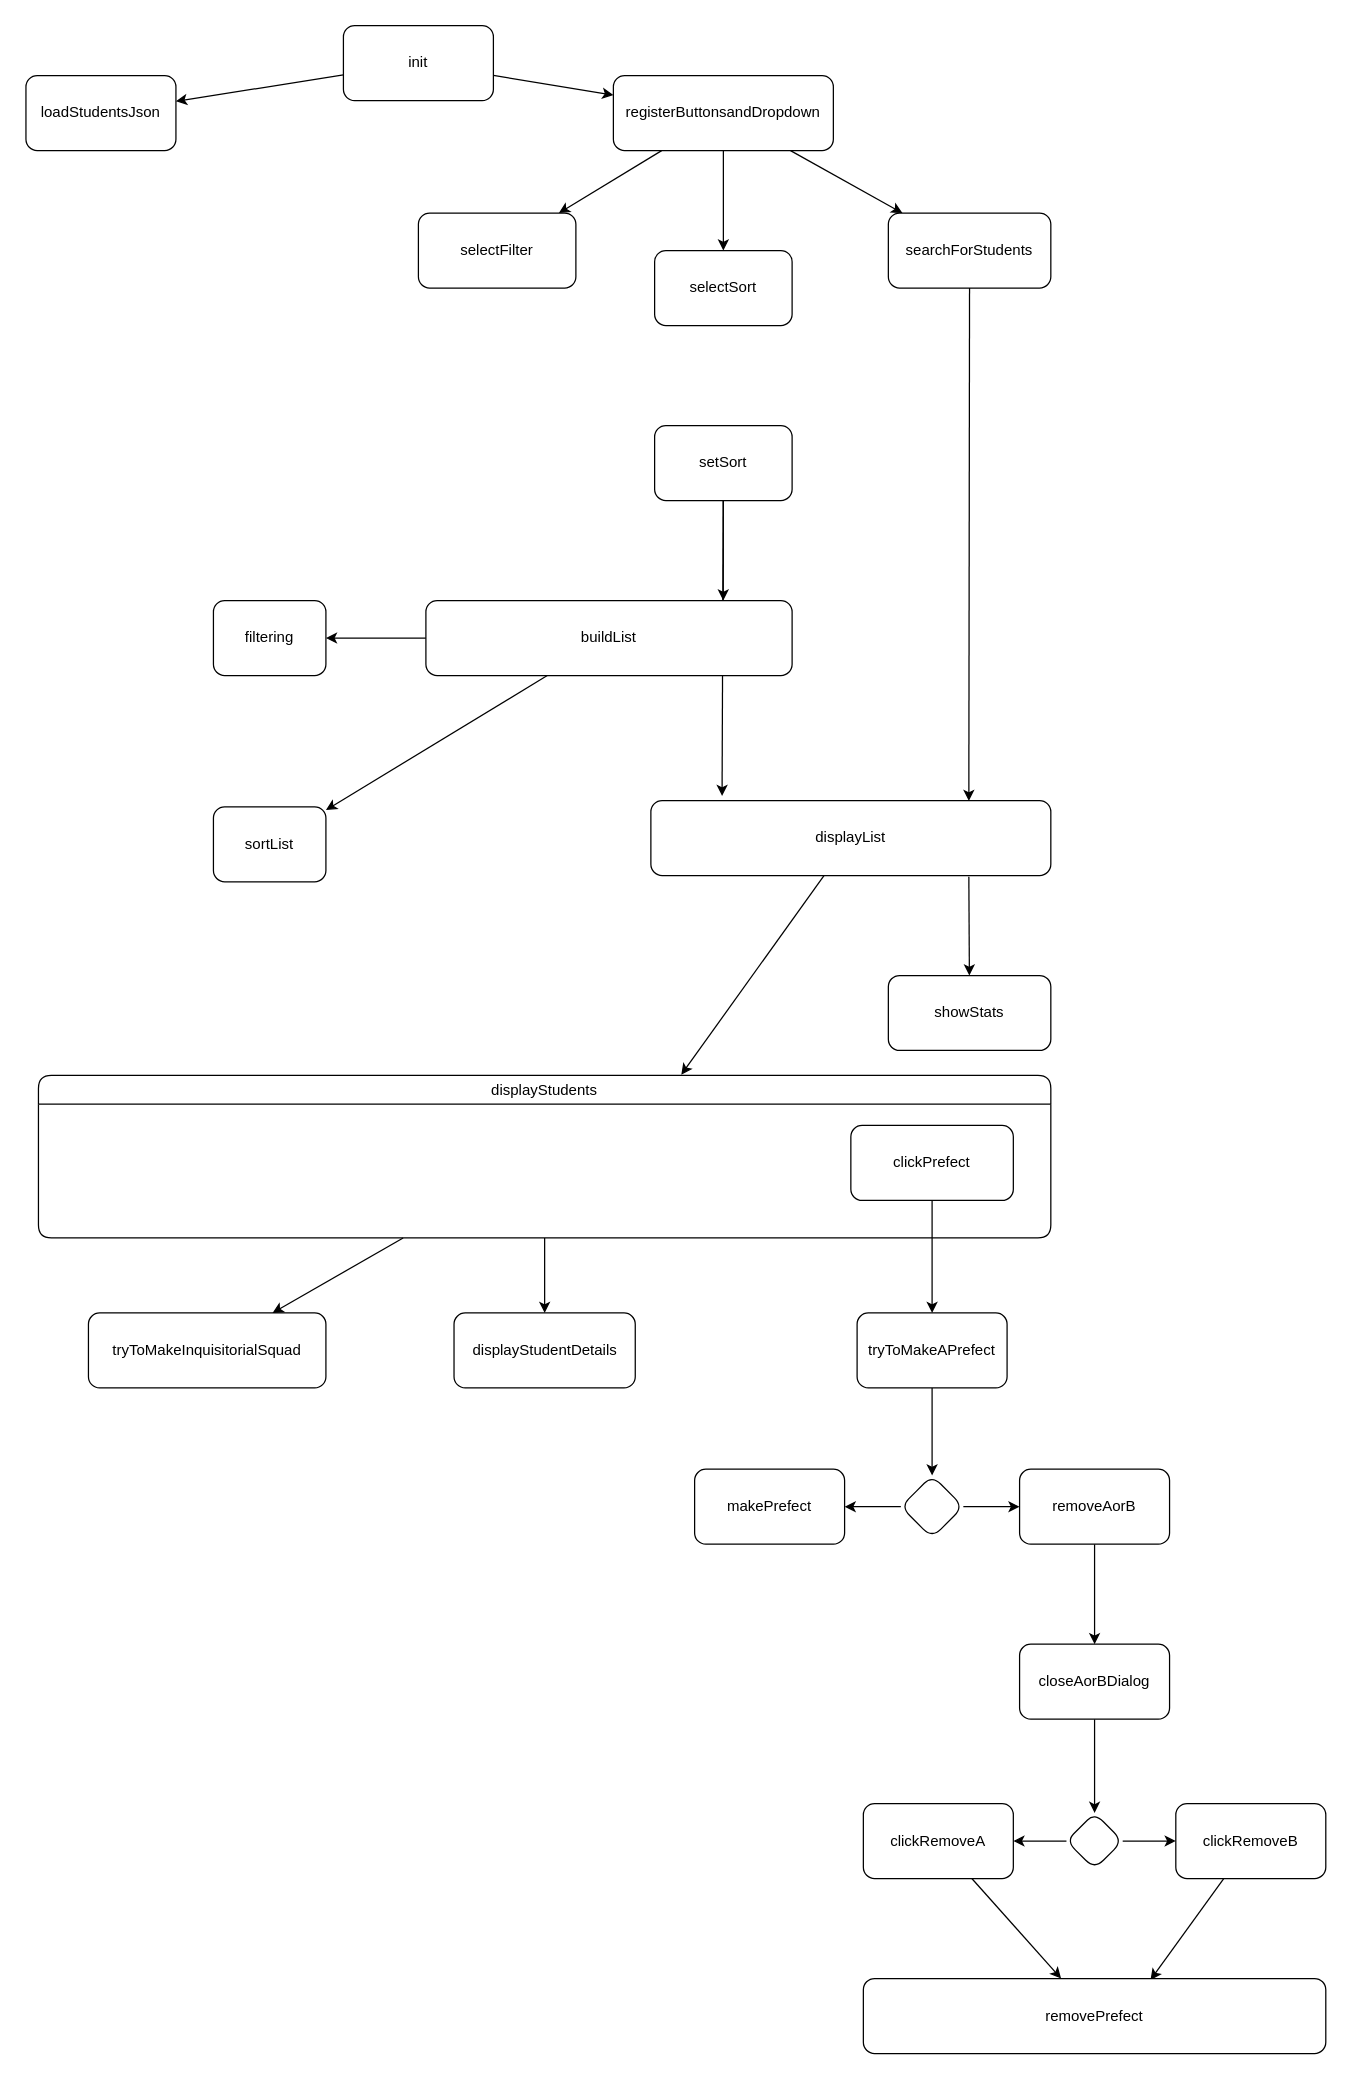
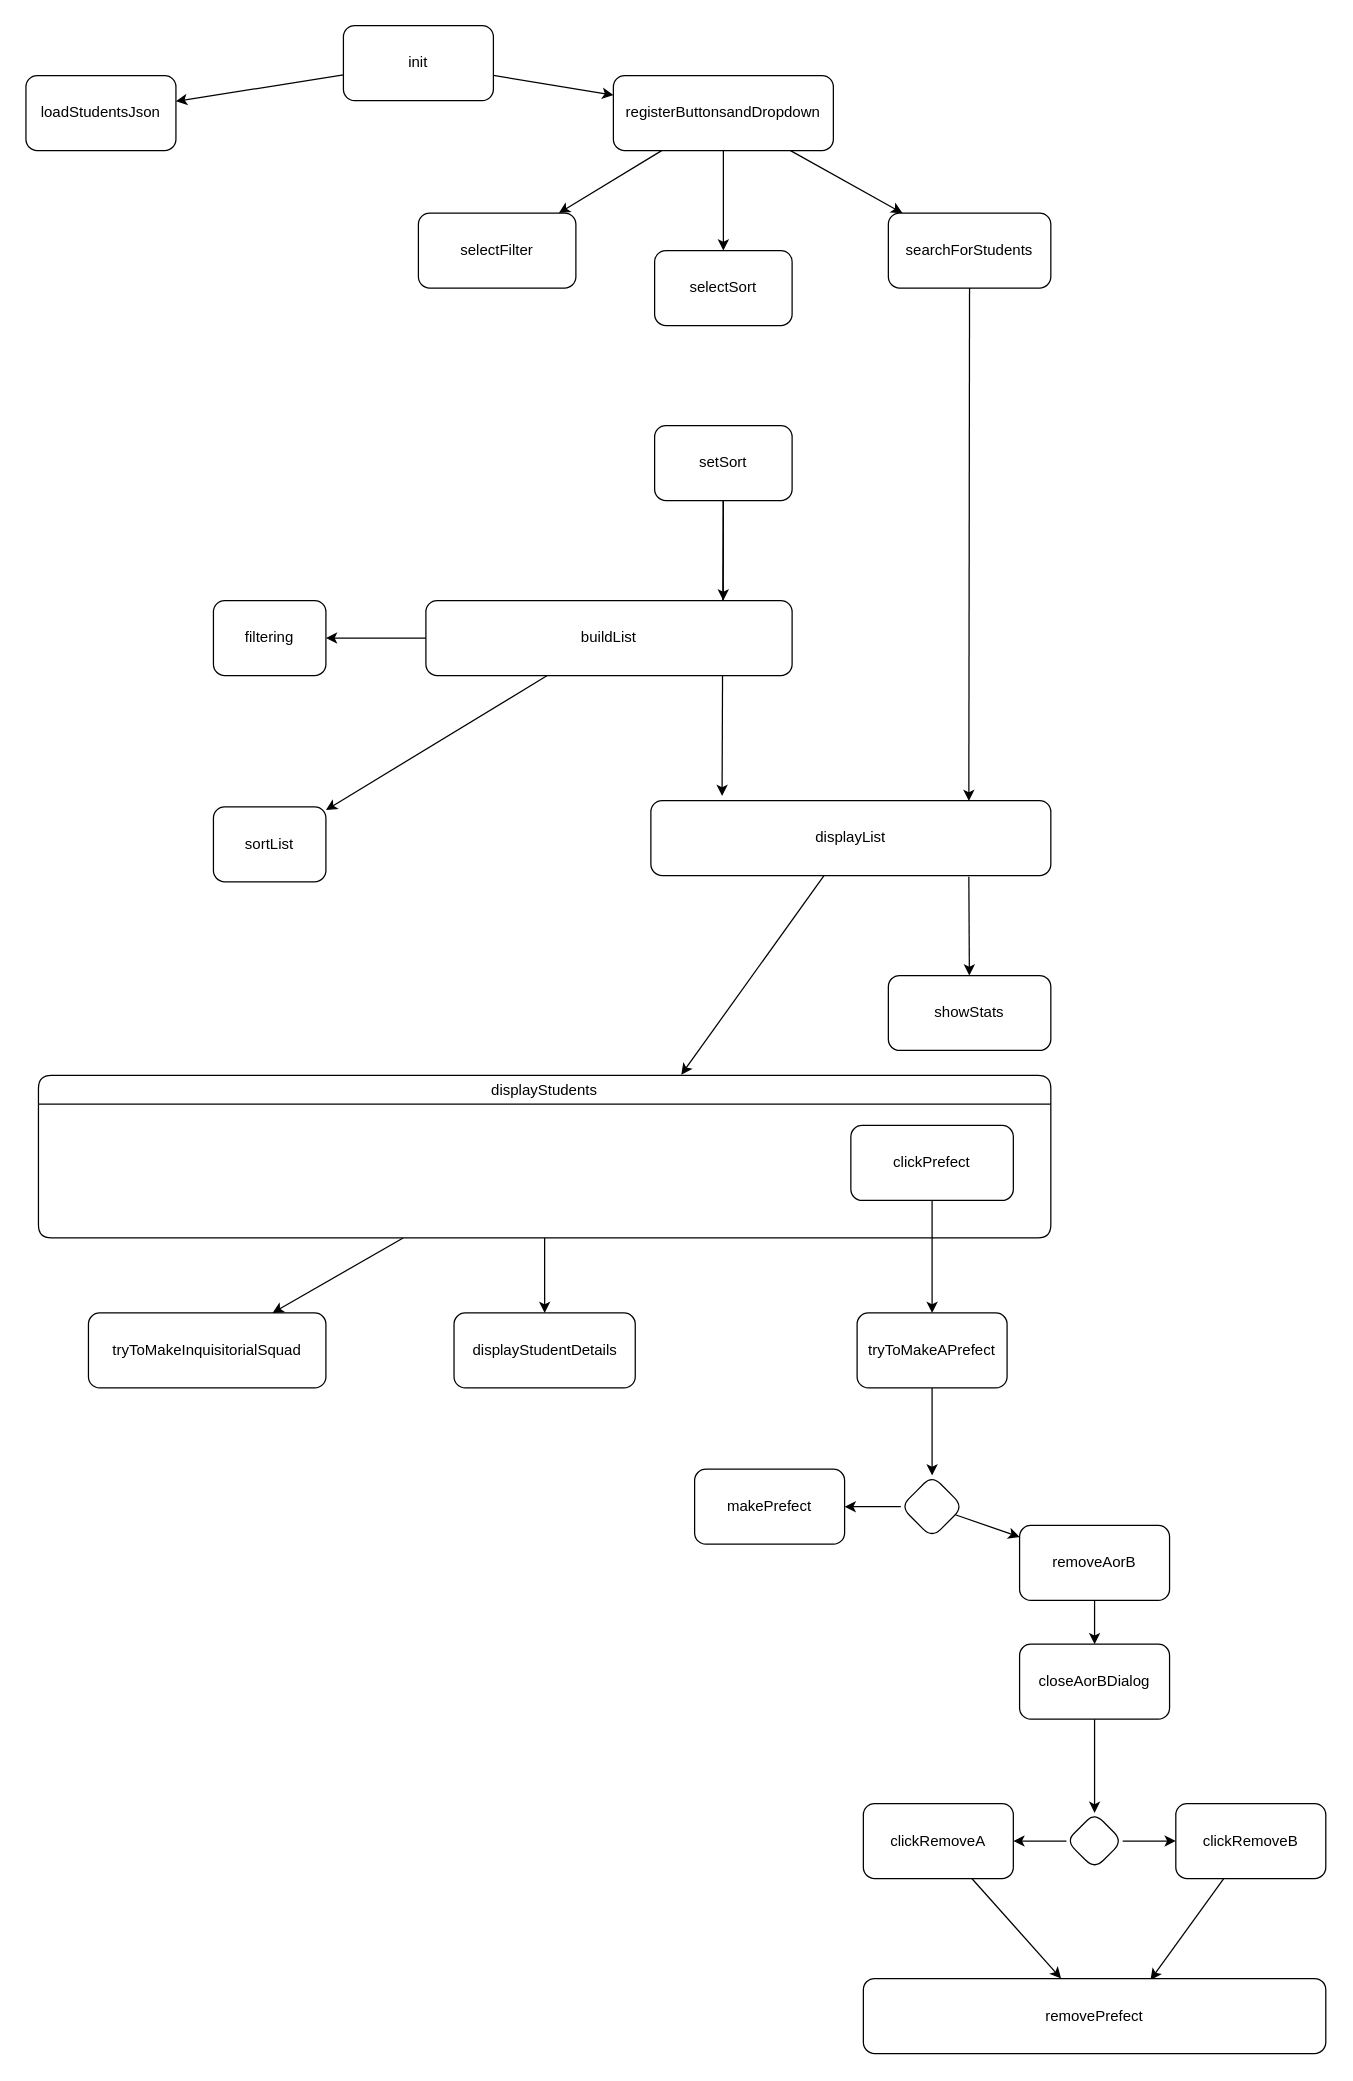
  <mxCell id="0" />
  <mxCell id="1" parent="0" />
  <mxCell id="2" value="" style="edgeStyle=none;html=1;" edge="1" parent="1" source="4" target="5"><mxGeometry relative="1" as="geometry" /></mxCell>
  <mxCell id="3" value="" style="edgeStyle=none;html=1;" edge="1" parent="1" source="4" target="9"><mxGeometry relative="1" as="geometry" /></mxCell>
  <mxCell id="4" value="init" style="rounded=1;whiteSpace=wrap;html=1;" vertex="1" parent="1"><mxGeometry x="274" y="20" width="120" height="60" as="geometry" /></mxCell>
  <mxCell id="5" value="loadStudentsJson" style="rounded=1;whiteSpace=wrap;html=1;" vertex="1" parent="1"><mxGeometry x="20" y="60" width="120" height="60" as="geometry" /></mxCell>
  <mxCell id="6" value="" style="edgeStyle=none;html=1;" edge="1" parent="1" source="9" target="10"><mxGeometry relative="1" as="geometry" /></mxCell>
  <mxCell id="7" value="" style="edgeStyle=none;html=1;" edge="1" parent="1" source="9" target="11"><mxGeometry relative="1" as="geometry" /></mxCell>
  <mxCell id="8" value="" style="edgeStyle=none;html=1;" edge="1" parent="1" source="9" target="13"><mxGeometry relative="1" as="geometry" /></mxCell>
  <mxCell id="9" value="registerButtonsandDropdown" style="rounded=1;whiteSpace=wrap;html=1;" vertex="1" parent="1"><mxGeometry x="490" y="60" width="176" height="60" as="geometry" /></mxCell>
  <mxCell id="10" value="selectFilter" style="rounded=1;whiteSpace=wrap;html=1;" vertex="1" parent="1"><mxGeometry x="334" y="170" width="126" height="60" as="geometry" /></mxCell>
  <mxCell id="11" value="selectSort" style="rounded=1;whiteSpace=wrap;html=1;" vertex="1" parent="1"><mxGeometry x="523" y="200" width="110" height="60" as="geometry" /></mxCell>
  <mxCell id="12" value="" style="edgeStyle=none;html=1;entryX=0.795;entryY=0.006;entryDx=0;entryDy=0;entryPerimeter=0;" edge="1" parent="1" source="13" target="16"><mxGeometry relative="1" as="geometry" /></mxCell>
  <mxCell id="13" value="searchForStudents" style="rounded=1;whiteSpace=wrap;html=1;" vertex="1" parent="1"><mxGeometry x="710" y="170" width="130" height="60" as="geometry" /></mxCell>
  <mxCell id="14" value="" style="edgeStyle=none;html=1;exitX=0.795;exitY=1.017;exitDx=0;exitDy=0;exitPerimeter=0;" edge="1" parent="1" source="16" target="25"><mxGeometry relative="1" as="geometry" /></mxCell>
  <mxCell id="15" value="" style="edgeStyle=none;html=1;entryX=0.635;entryY=-0.005;entryDx=0;entryDy=0;entryPerimeter=0;" edge="1" parent="1" source="16" target="28"><mxGeometry relative="1" as="geometry"><mxPoint x="528.864" y="860" as="targetPoint" /></mxGeometry></mxCell>
  <mxCell id="16" value="displayList" style="rounded=1;whiteSpace=wrap;html=1;" vertex="1" parent="1"><mxGeometry x="520" y="640" width="320" height="60" as="geometry" /></mxCell>
  <mxCell id="17" style="edgeStyle=none;html=1;entryX=0.178;entryY=-0.061;entryDx=0;entryDy=0;entryPerimeter=0;" edge="1" parent="1" source="19" target="16"><mxGeometry relative="1" as="geometry"><mxPoint x="578" y="490" as="targetPoint" /></mxGeometry></mxCell>
  <mxCell id="18" value="" style="edgeStyle=none;html=1;entryX=0.812;entryY=0;entryDx=0;entryDy=0;entryPerimeter=0;" edge="1" parent="1" source="19" target="22"><mxGeometry relative="1" as="geometry" /></mxCell>
  <mxCell id="19" value="setSort" style="rounded=1;whiteSpace=wrap;html=1;" vertex="1" parent="1"><mxGeometry x="523" y="340" width="110" height="60" as="geometry" /></mxCell>
  <mxCell id="20" value="" style="edgeStyle=none;html=1;" edge="1" parent="1" source="22" target="23"><mxGeometry relative="1" as="geometry" /></mxCell>
  <mxCell id="21" value="" style="edgeStyle=none;html=1;" edge="1" parent="1" source="22" target="24"><mxGeometry relative="1" as="geometry" /></mxCell>
  <mxCell id="22" value="buildList" style="rounded=1;whiteSpace=wrap;html=1;" vertex="1" parent="1"><mxGeometry x="340" y="480" width="293" height="60" as="geometry" /></mxCell>
  <mxCell id="23" value="filtering" style="rounded=1;whiteSpace=wrap;html=1;" vertex="1" parent="1"><mxGeometry x="170" y="480" width="90" height="60" as="geometry" /></mxCell>
  <mxCell id="24" value="sortList" style="rounded=1;whiteSpace=wrap;html=1;" vertex="1" parent="1"><mxGeometry x="170" y="645" width="90" height="60" as="geometry" /></mxCell>
  <mxCell id="25" value="showStats" style="rounded=1;whiteSpace=wrap;html=1;" vertex="1" parent="1"><mxGeometry x="710" y="780" width="130" height="60" as="geometry" /></mxCell>
  <mxCell id="26" value="" style="edgeStyle=none;html=1;" edge="1" parent="1" source="28" target="49"><mxGeometry relative="1" as="geometry" /></mxCell>
  <mxCell id="27" value="" style="edgeStyle=none;html=1;" edge="1" parent="1" source="28" target="50"><mxGeometry relative="1" as="geometry" /></mxCell>
  <mxCell id="28" value="displayStudents" style="swimlane;fontStyle=0;rounded=1;" vertex="1" parent="1"><mxGeometry x="30" y="860" width="810" height="130" as="geometry" /></mxCell>
  <mxCell id="29" value="clickPrefect" style="rounded=1;whiteSpace=wrap;html=1;" vertex="1" parent="28"><mxGeometry x="650" y="40" width="130" height="60" as="geometry" /></mxCell>
  <mxCell id="30" value="" style="edgeStyle=none;html=1;" edge="1" parent="1" source="31" target="35"><mxGeometry relative="1" as="geometry" /></mxCell>
  <mxCell id="31" value="tryToMakeAPrefect" style="whiteSpace=wrap;html=1;rounded=1;" vertex="1" parent="1"><mxGeometry x="685" y="1050" width="120" height="60" as="geometry" /></mxCell>
  <mxCell id="32" value="" style="edgeStyle=none;html=1;" edge="1" parent="1" source="29" target="31"><mxGeometry relative="1" as="geometry" /></mxCell>
  <mxCell id="33" value="" style="edgeStyle=none;html=1;" edge="1" parent="1" source="35" target="37"><mxGeometry relative="1" as="geometry" /></mxCell>
  <mxCell id="34" value="" style="edgeStyle=none;html=1;" edge="1" parent="1" source="35" target="38"><mxGeometry relative="1" as="geometry" /></mxCell>
  <mxCell id="35" value="" style="rhombus;whiteSpace=wrap;html=1;rounded=1;" vertex="1" parent="1"><mxGeometry x="720" y="1180" width="50" height="50" as="geometry" /></mxCell>
  <mxCell id="36" value="" style="edgeStyle=none;html=1;" edge="1" parent="1" source="37" target="40"><mxGeometry relative="1" as="geometry" /></mxCell>
- <mxCell id="37" value="removeAorB" style="whiteSpace=wrap;html=1;rounded=1;" vertex="1" parent="1"><mxGeometry x="815" y="1175" width="120" height="60" as="geometry" /></mxCell>
+ <mxCell id="37" value="removeAorB" style="whiteSpace=wrap;html=1;rounded=1;" vertex="1" parent="1"><mxGeometry x="815" y="1220" width="120" height="60" as="geometry" /></mxCell>
  <mxCell id="38" value="makePrefect" style="whiteSpace=wrap;html=1;rounded=1;" vertex="1" parent="1"><mxGeometry x="555" y="1175" width="120" height="60" as="geometry" /></mxCell>
  <mxCell id="39" value="" style="edgeStyle=none;html=1;" edge="1" parent="1" source="40" target="43"><mxGeometry relative="1" as="geometry" /></mxCell>
  <mxCell id="40" value="closeAorBDialog" style="whiteSpace=wrap;html=1;rounded=1;" vertex="1" parent="1"><mxGeometry x="815" y="1315" width="120" height="60" as="geometry" /></mxCell>
  <mxCell id="41" value="" style="edgeStyle=none;html=1;" edge="1" parent="1" source="43" target="45"><mxGeometry relative="1" as="geometry" /></mxCell>
  <mxCell id="42" value="" style="edgeStyle=none;html=1;" edge="1" parent="1" source="43" target="47"><mxGeometry relative="1" as="geometry" /></mxCell>
  <mxCell id="43" value="" style="rhombus;whiteSpace=wrap;html=1;rounded=1;" vertex="1" parent="1"><mxGeometry x="852.5" y="1450" width="45" height="45" as="geometry" /></mxCell>
  <mxCell id="44" style="edgeStyle=none;html=1;entryX=0.621;entryY=0.019;entryDx=0;entryDy=0;entryPerimeter=0;" edge="1" parent="1" source="45" target="48"><mxGeometry relative="1" as="geometry" /></mxCell>
  <mxCell id="45" value="clickRemoveB" style="whiteSpace=wrap;html=1;rounded=1;" vertex="1" parent="1"><mxGeometry x="940" y="1442.5" width="120" height="60" as="geometry" /></mxCell>
  <mxCell id="46" value="" style="edgeStyle=none;html=1;" edge="1" parent="1" source="47" target="48"><mxGeometry relative="1" as="geometry" /></mxCell>
  <mxCell id="47" value="clickRemoveA" style="whiteSpace=wrap;html=1;rounded=1;" vertex="1" parent="1"><mxGeometry x="690" y="1442.5" width="120" height="60" as="geometry" /></mxCell>
  <mxCell id="48" value="removePrefect" style="whiteSpace=wrap;html=1;rounded=1;" vertex="1" parent="1"><mxGeometry x="690" y="1582.5" width="370" height="60" as="geometry" /></mxCell>
  <mxCell id="49" value="displayStudentDetails" style="whiteSpace=wrap;html=1;fontStyle=0;startSize=23;rounded=1;" vertex="1" parent="1"><mxGeometry x="362.5" y="1050" width="145" height="60" as="geometry" /></mxCell>
  <mxCell id="50" value="tryToMakeInquisitorialSquad" style="whiteSpace=wrap;html=1;fontStyle=0;startSize=23;rounded=1;" vertex="1" parent="1"><mxGeometry x="70" y="1050" width="190" height="60" as="geometry" /></mxCell>
